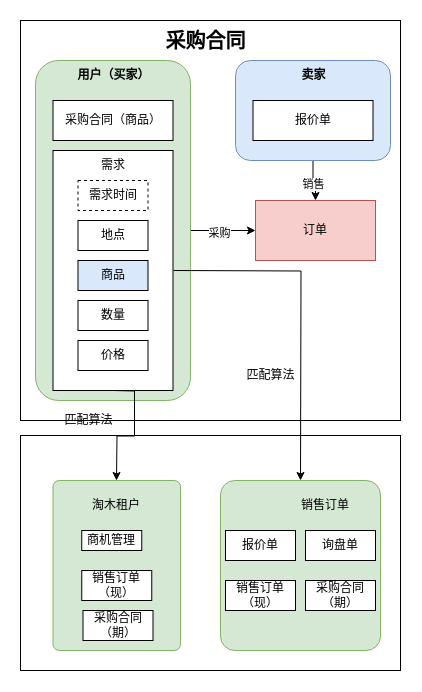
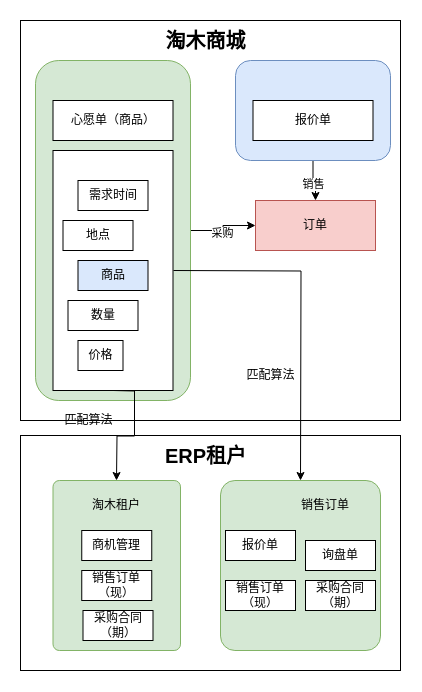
  <mxCell id="0" />
  <mxCell id="1" parent="0" />
  <mxCell id="2" value="" style="rounded=0;whiteSpace=wrap;html=1;" vertex="1" parent="1"><mxGeometry x="20" y="20" width="380" height="400" as="geometry" /></mxCell>
- <mxCell id="3" value="采购合同" style="text;html=1;align=center;verticalAlign=middle;resizable=0;points=[];autosize=1;strokeColor=none;fillColor=none;fontSize=20;fontStyle=1" vertex="1" parent="1"><mxGeometry x="155" y="20" width="100" height="40" as="geometry" /></mxCell>
+ <mxCell id="3" value="淘木商城" style="text;html=1;align=center;verticalAlign=middle;resizable=0;points=[];autosize=1;strokeColor=none;fillColor=none;fontSize=20;fontStyle=1" vertex="1" parent="1"><mxGeometry x="155" y="20" width="100" height="40" as="geometry" /></mxCell>
  <mxCell id="4" value="" style="edgeStyle=orthogonalEdgeStyle;rounded=0;orthogonalLoop=1;jettySize=auto;html=1;" edge="1" parent="1" source="6" target="21"><mxGeometry relative="1" as="geometry" /></mxCell>
  <mxCell id="5" value="采购" style="edgeLabel;html=1;align=center;verticalAlign=middle;resizable=0;points=[];" vertex="1" connectable="0" parent="4"><mxGeometry x="-0.128" y="-2" relative="1" as="geometry"><mxPoint as="offset" /></mxGeometry></mxCell>
  <mxCell id="6" value="" style="rounded=1;whiteSpace=wrap;html=1;fillColor=#d5e8d4;strokeColor=#82b366;" vertex="1" parent="1"><mxGeometry x="35" y="60" width="155" height="340" as="geometry" /></mxCell>
- <mxCell id="7" value="&lt;b&gt;用户（买家）&lt;/b&gt;" style="text;html=1;align=center;verticalAlign=middle;resizable=0;points=[];autosize=1;strokeColor=none;fillColor=none;" vertex="1" parent="1"><mxGeometry x="62.5" y="60" width="100" height="30" as="geometry" /></mxCell>
- <mxCell id="8" value="采购合同（商品）" style="rounded=0;whiteSpace=wrap;html=1;" vertex="1" parent="1"><mxGeometry x="52.5" y="100" width="120" height="40" as="geometry" /></mxCell>
+ <mxCell id="8" value="心愿单（商品）" style="rounded=0;whiteSpace=wrap;html=1;" vertex="1" parent="1"><mxGeometry x="52.5" y="100" width="120" height="40" as="geometry" /></mxCell>
  <mxCell id="9" value="" style="rounded=0;whiteSpace=wrap;html=1;" vertex="1" parent="1"><mxGeometry x="52.5" y="150" width="120" height="240" as="geometry" /></mxCell>
- <mxCell id="10" value="需求" style="text;html=1;align=center;verticalAlign=middle;whiteSpace=wrap;rounded=0;" vertex="1" parent="1"><mxGeometry x="82.5" y="150" width="60" height="30" as="geometry" /></mxCell>
- <mxCell id="11" value="需求时间" style="rounded=0;whiteSpace=wrap;html=1;dashed=1;" vertex="1" parent="1"><mxGeometry x="77.5" y="180" width="70" height="30" as="geometry" /></mxCell>
- <mxCell id="12" value="地点" style="rounded=0;whiteSpace=wrap;html=1;" vertex="1" parent="1"><mxGeometry x="77.5" y="220" width="70" height="30" as="geometry" /></mxCell>
+ <mxCell id="11" value="需求时间" style="rounded=0;whiteSpace=wrap;html=1;" vertex="1" parent="1"><mxGeometry x="77.5" y="180" width="70" height="30" as="geometry" /></mxCell>
+ <mxCell id="12" value="地点" style="rounded=0;whiteSpace=wrap;html=1;" vertex="1" parent="1"><mxGeometry x="62.5" y="220" width="70" height="30" as="geometry" /></mxCell>
  <mxCell id="13" value="商品" style="rounded=0;whiteSpace=wrap;html=1;fillColor=#dae8fc;" vertex="1" parent="1"><mxGeometry x="77.5" y="260" width="70" height="30" as="geometry" /></mxCell>
- <mxCell id="14" value="数量" style="rounded=0;whiteSpace=wrap;html=1;" vertex="1" parent="1"><mxGeometry x="77.5" y="300" width="70" height="30" as="geometry" /></mxCell>
- <mxCell id="15" value="价格" style="rounded=0;whiteSpace=wrap;html=1;" vertex="1" parent="1"><mxGeometry x="77.5" y="340" width="70" height="30" as="geometry" /></mxCell>
+ <mxCell id="14" value="数量" style="rounded=0;whiteSpace=wrap;html=1;" vertex="1" parent="1"><mxGeometry x="67.5" y="300" width="70" height="30" as="geometry" /></mxCell>
+ <mxCell id="15" value="价格" style="rounded=0;whiteSpace=wrap;html=1;" vertex="1" parent="1"><mxGeometry x="77.5" y="340" width="45" height="30" as="geometry" /></mxCell>
  <mxCell id="16" value="" style="edgeStyle=orthogonalEdgeStyle;rounded=0;orthogonalLoop=1;jettySize=auto;html=1;" edge="1" parent="1" source="18" target="21"><mxGeometry relative="1" as="geometry" /></mxCell>
  <mxCell id="17" value="销售" style="edgeLabel;html=1;align=center;verticalAlign=middle;resizable=0;points=[];" vertex="1" connectable="0" parent="16"><mxGeometry x="-0.039" y="-3" relative="1" as="geometry"><mxPoint as="offset" /></mxGeometry></mxCell>
  <mxCell id="18" value="" style="rounded=1;whiteSpace=wrap;html=1;fillColor=#dae8fc;strokeColor=#6c8ebf;" vertex="1" parent="1"><mxGeometry x="235" y="60" width="155" height="100" as="geometry" /></mxCell>
- <mxCell id="19" value="&lt;b&gt;卖家&lt;/b&gt;" style="text;html=1;align=center;verticalAlign=middle;resizable=0;points=[];autosize=1;strokeColor=none;fillColor=none;" vertex="1" parent="1"><mxGeometry x="287.5" y="60" width="50" height="30" as="geometry" /></mxCell>
  <mxCell id="20" value="报价单" style="rounded=0;whiteSpace=wrap;html=1;" vertex="1" parent="1"><mxGeometry x="252.5" y="100" width="120" height="40" as="geometry" /></mxCell>
- <mxCell id="21" value="订单" style="rounded=0;whiteSpace=wrap;html=1;fillColor=#f8cecc;strokeColor=#b85450;" vertex="1" parent="1"><mxGeometry x="255" y="200" width="120" height="60" as="geometry" /></mxCell>
+ <mxCell id="21" value="订单" style="rounded=0;whiteSpace=wrap;html=1;fillColor=#f8cecc;strokeColor=#b85450;" vertex="1" parent="1"><mxGeometry x="255" y="200" width="120" height="50" as="geometry" /></mxCell>
  <mxCell id="22" value="" style="rounded=0;whiteSpace=wrap;html=1;" vertex="1" parent="1"><mxGeometry x="20" y="435" width="380" height="235" as="geometry" /></mxCell>
+ <mxCell id="23" value="ERP租户" style="text;html=1;align=center;verticalAlign=middle;resizable=0;points=[];autosize=1;strokeColor=none;fillColor=none;fontSize=20;fontStyle=1" vertex="1" parent="1"><mxGeometry x="155" y="435" width="100" height="40" as="geometry" /></mxCell>
  <mxCell id="24" value="" style="rounded=1;whiteSpace=wrap;html=1;fillColor=#d5e8d4;strokeColor=#82b366;arcSize=5;" vertex="1" parent="1"><mxGeometry x="52.5" y="480" width="127.5" height="170" as="geometry" /></mxCell>
  <mxCell id="25" value="" style="rounded=1;whiteSpace=wrap;html=1;fillColor=#d5e8d4;strokeColor=#82b366;arcSize=9;" vertex="1" parent="1"><mxGeometry x="220" y="480" width="160" height="170" as="geometry" /></mxCell>
  <mxCell id="26" value="淘木租户" style="text;html=1;align=center;verticalAlign=middle;whiteSpace=wrap;rounded=0;" vertex="1" parent="1"><mxGeometry x="86.25" y="490" width="60" height="30" as="geometry" /></mxCell>
  <mxCell id="27" value="销售订单" style="text;html=1;align=center;verticalAlign=middle;whiteSpace=wrap;rounded=0;" vertex="1" parent="1"><mxGeometry x="295" y="490" width="60" height="30" as="geometry" /></mxCell>
- <mxCell id="28" value="商机管理" style="rounded=0;whiteSpace=wrap;html=1;" vertex="1" parent="1"><mxGeometry x="81.25" y="530" width="60" height="20" as="geometry" /></mxCell>
+ <mxCell id="28" value="商机管理" style="rounded=0;whiteSpace=wrap;html=1;" vertex="1" parent="1"><mxGeometry x="81.25" y="530" width="70" height="30" as="geometry" /></mxCell>
  <mxCell id="29" value="销售订单（现）" style="rounded=0;whiteSpace=wrap;html=1;" vertex="1" parent="1"><mxGeometry x="81.25" y="570" width="70" height="30" as="geometry" /></mxCell>
  <mxCell id="30" value="采购合同（期）" style="rounded=0;whiteSpace=wrap;html=1;" vertex="1" parent="1"><mxGeometry x="82.5" y="610" width="70" height="30" as="geometry" /></mxCell>
  <mxCell id="31" value="报价单" style="rounded=0;whiteSpace=wrap;html=1;" vertex="1" parent="1"><mxGeometry x="225" y="530" width="70" height="30" as="geometry" /></mxCell>
- <mxCell id="32" value="询盘单" style="rounded=0;whiteSpace=wrap;html=1;" vertex="1" parent="1"><mxGeometry x="305" y="530" width="70" height="30" as="geometry" /></mxCell>
+ <mxCell id="32" value="询盘单" style="rounded=0;whiteSpace=wrap;html=1;" vertex="1" parent="1"><mxGeometry x="305" y="540" width="70" height="30" as="geometry" /></mxCell>
  <mxCell id="33" value="采购合同（期）" style="rounded=0;whiteSpace=wrap;html=1;" vertex="1" parent="1"><mxGeometry x="305" y="580" width="70" height="30" as="geometry" /></mxCell>
  <mxCell id="34" value="销售订单&lt;div&gt;（现）&lt;/div&gt;" style="rounded=0;whiteSpace=wrap;html=1;" vertex="1" parent="1"><mxGeometry x="225" y="580" width="70" height="30" as="geometry" /></mxCell>
  <mxCell id="35" value="" style="edgeStyle=orthogonalEdgeStyle;rounded=0;orthogonalLoop=1;jettySize=auto;html=1;entryX=0.5;entryY=0;entryDx=0;entryDy=0;" edge="1" parent="1"><mxGeometry relative="1" as="geometry"><mxPoint x="113" y="390" as="sourcePoint" /><mxPoint x="116" y="480" as="targetPoint" /></mxGeometry></mxCell>
  <mxCell id="36" value="" style="edgeStyle=orthogonalEdgeStyle;rounded=0;orthogonalLoop=1;jettySize=auto;html=1;entryX=0.5;entryY=0;entryDx=0;entryDy=0;" edge="1" parent="1"><mxGeometry relative="1" as="geometry"><mxPoint x="173" y="270" as="sourcePoint" /><mxPoint x="300" y="480" as="targetPoint" /></mxGeometry></mxCell>
  <mxCell id="37" value="匹配算法" style="text;html=1;align=center;verticalAlign=middle;resizable=0;points=[];autosize=1;strokeColor=none;fillColor=none;" vertex="1" parent="1"><mxGeometry x="235" y="360" width="70" height="30" as="geometry" /></mxCell>
  <mxCell id="38" value="匹配算法" style="text;html=1;align=center;verticalAlign=middle;resizable=0;points=[];autosize=1;strokeColor=none;fillColor=none;" vertex="1" parent="1"><mxGeometry x="52.5" y="405" width="70" height="30" as="geometry" /></mxCell>
